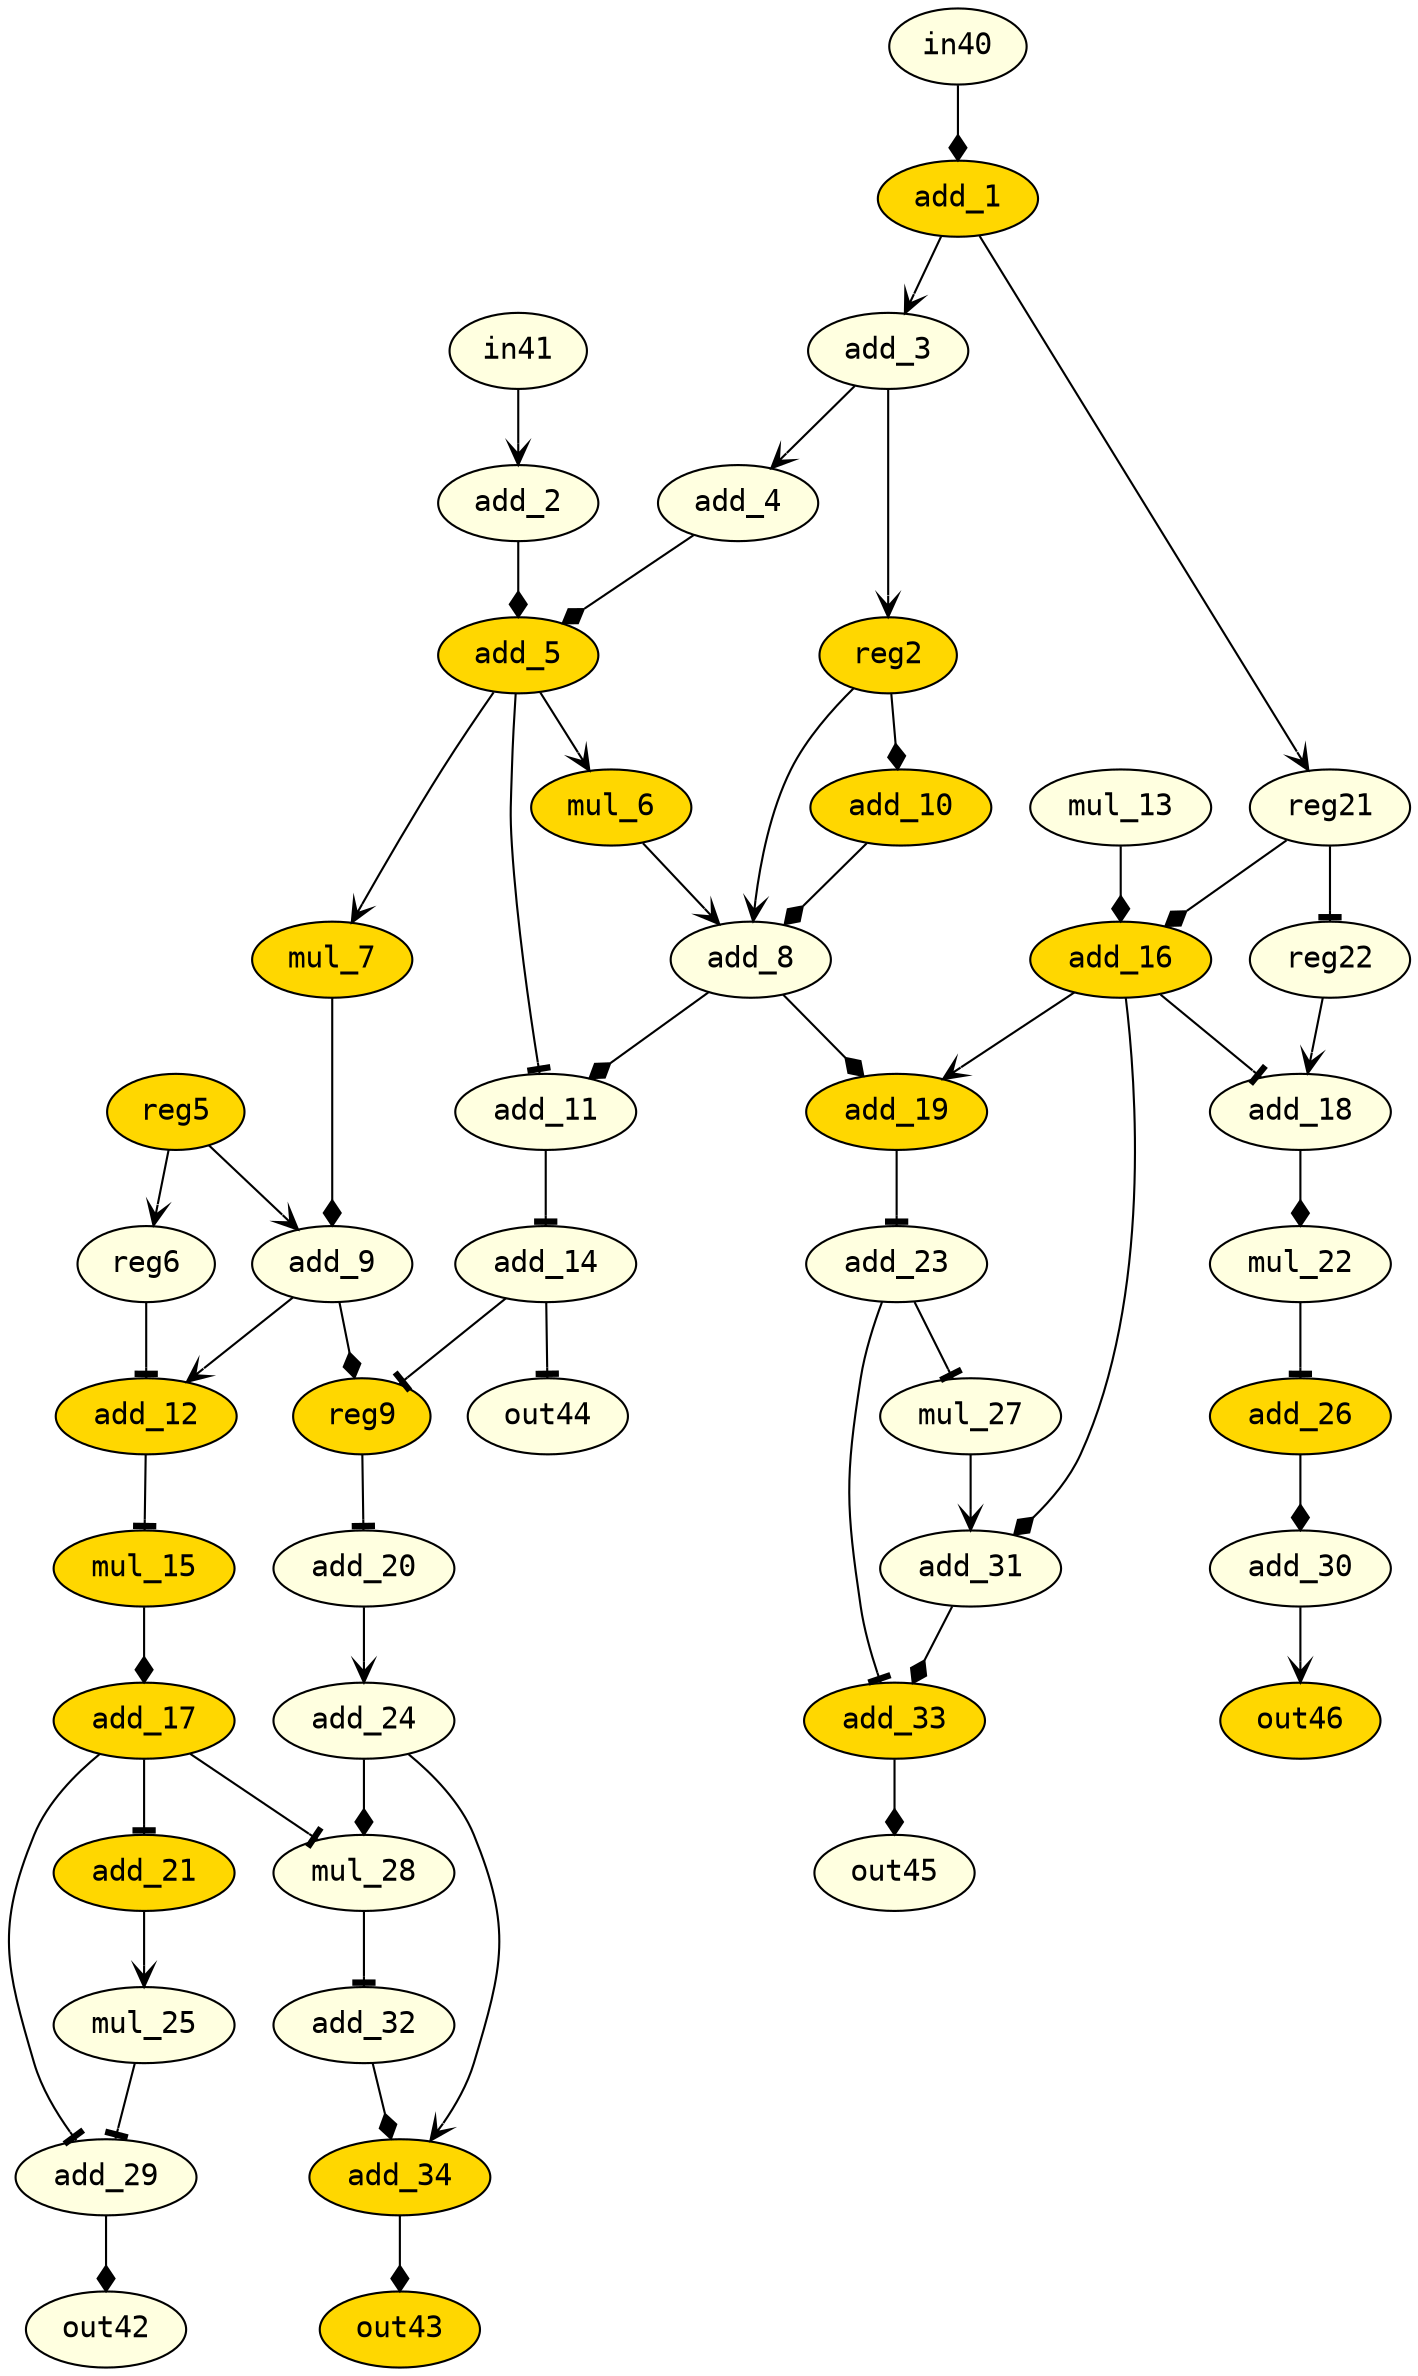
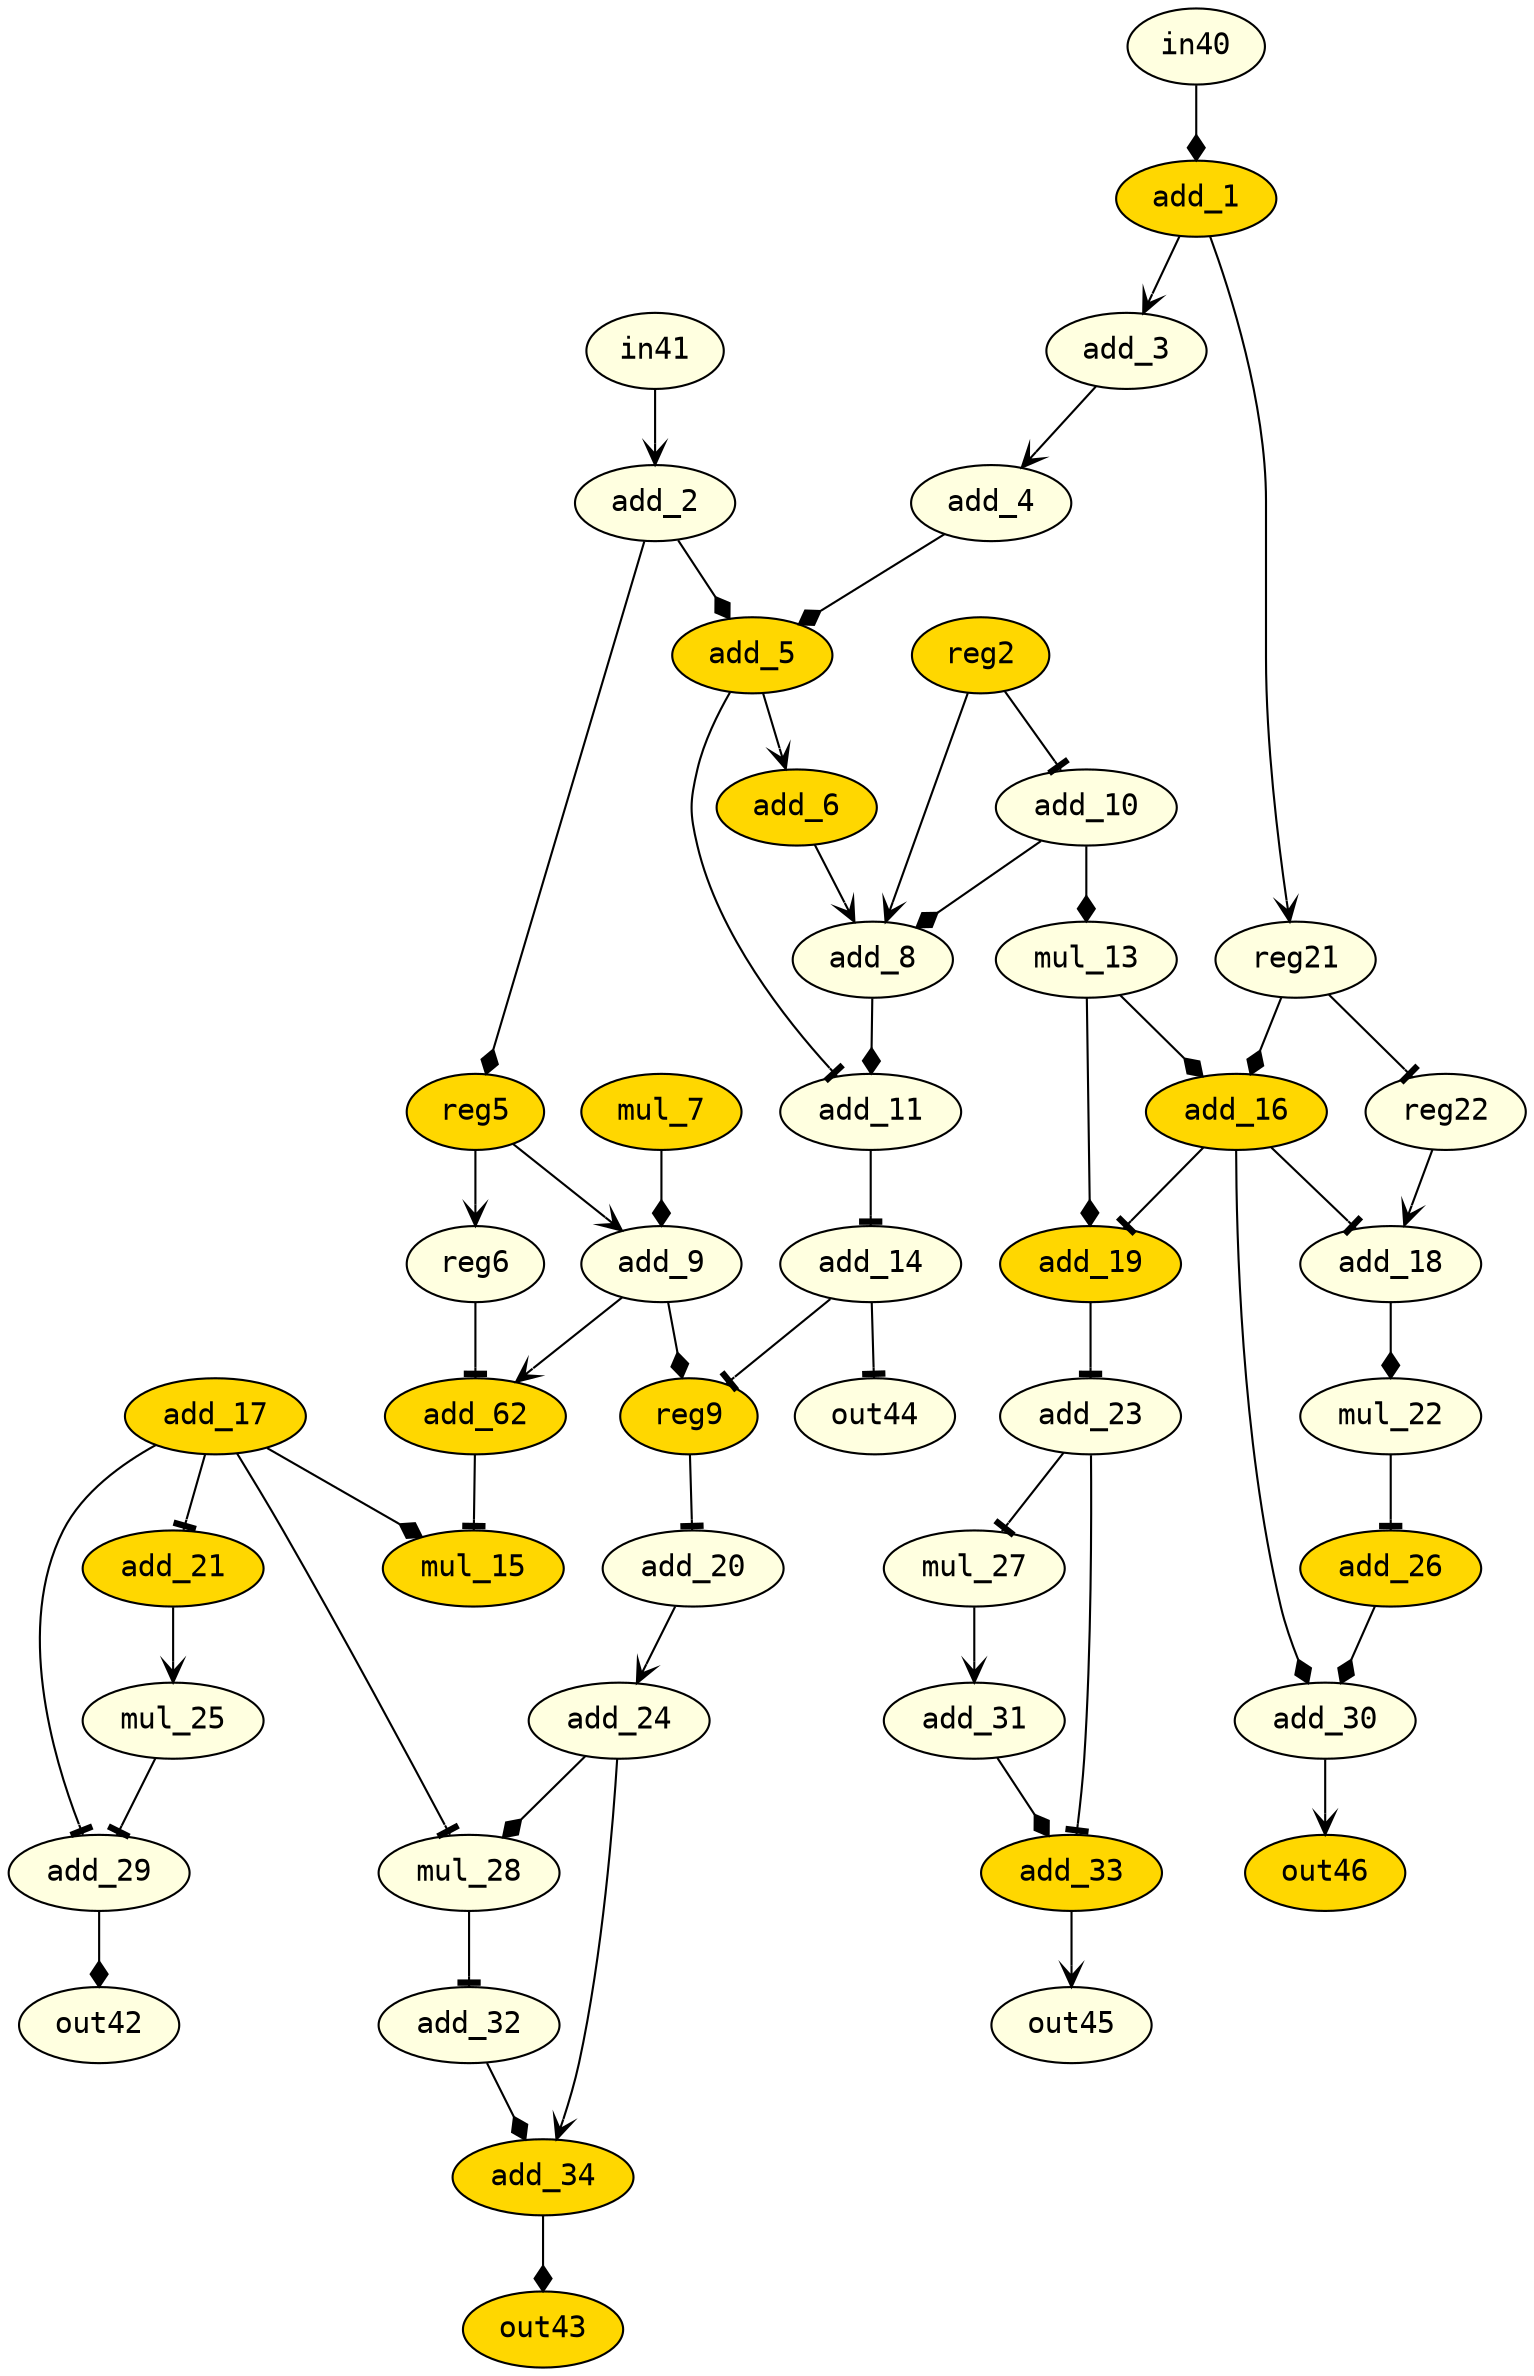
  digraph {
    fontname="DejaVu Sans Mono"
    node [fillcolor=lightyellow fontname="DejaVu Sans Mono" op=add style=filled]
    edge [arrowhead=diamond fontname="DejaVu Sans Mono" port=0 w=0]
    n1 [fillcolor=gold label=add_1 op=addi value=2]
    n2 [label=add_3 op=addi value=2]
    n3 [label=reg21 op=reg]
    n4 [label=add_4 op=addi value=2]
    n5 [fillcolor=gold label=reg2 op=reg]
    n6 [fillcolor=gold label=add_16]
    n7 [label=reg22 op=reg]
    n8 [label=add_2 op=addi value=2]
    n9 [fillcolor=gold label=add_5]
    n10 [fillcolor=gold label=reg5 op=reg]
-   n11 [fillcolor=gold label=mul_6 op=muli value=2]
+   n11 [fillcolor=gold label=add_6 op=muli value=2]
    n12 [fillcolor=gold label=mul_7 op=muli value=2]
    n13 [label=add_11]
    n14 [label=add_9]
    n15 [label=reg6 op=reg]
    n16 [label=add_8]
-   n17 [fillcolor=gold label=add_10]
+   n17 [label=add_10]
    n18 [label=add_14]
    n19 [fillcolor=gold label=add_19]
-   n20 [fillcolor=gold label=add_12]
+   n20 [fillcolor=gold label=add_62]
    n21 [fillcolor=gold label=reg9 op=reg]
    n22 [label=mul_13 op=muli value=2]
    n23 [label=add_23 op=addi value=2]
    n24 [fillcolor=gold label=mul_15 op=muli value=2]
    n25 [label=add_20]
    n26 [label=out44 op=out]
    n27 [fillcolor=gold label=add_17 op=addi value=2]
    n28 [label=add_18]
    n29 [label=add_30]
    n30 [fillcolor=gold label=add_21 op=addi value=2]
    n31 [label=add_29]
    n32 [label=mul_28 op=muli value=2]
    n33 [label=mul_22 op=muli value=2]
    n34 [fillcolor=gold label=out46 op=out]
    n35 [label=add_24 op=addi value=2]
    n36 [label=mul_25 op=muli value=2]
    n37 [label=out42 op=out]
    n38 [fillcolor=gold label=add_26 op=addi value=2]
    n39 [label=mul_27 op=muli value=2]
    n40 [fillcolor=gold label=add_33]
    n41 [fillcolor=gold label=add_34]
    n42 [label=add_31 op=addi value=2]
    n43 [label=out45 op=out]
    n44 [label=add_32 op=addi value=2]
    n45 [fillcolor=gold label=out43 op=out]
    n46 [label=in40 op=in]
    n47 [label=in41 op=in]
    n1 -> n2 [arrowhead=vee]
    n1 -> n3 [arrowhead=vee]
    n2 -> n4 [arrowhead=vee]
-   n2 -> n5 [arrowhead=vee]
    n3 -> n6
    n3 -> n7 [arrowhead=tee]
    n4 -> n9 [port=1]
    n5 -> n16 [arrowhead=vee]
-   n5 -> n17
-   n6 -> n19 [arrowhead=vee port=1]
+   n5 -> n17 [arrowhead=tee]
+   n6 -> n19 [arrowhead=tee port=1]
    n6 -> n28 [arrowhead=tee port=1]
-   n6 -> n42
+   n6 -> n29
    n7 -> n28 [arrowhead=vee]
    n8 -> n9
+   n8 -> n10
    n9 -> n11 [arrowhead=vee]
-   n9 -> n12 [arrowhead=vee]
    n9 -> n13 [arrowhead=tee]
    n10 -> n14 [arrowhead=vee]
    n10 -> n15 [arrowhead=vee]
    n11 -> n16 [arrowhead=vee port=1]
    n12 -> n14 [port=1]
    n13 -> n18 [arrowhead=tee port=1]
    n14 -> n20 [arrowhead=vee port=1]
    n14 -> n21
    n15 -> n20 [arrowhead=tee]
    n16 -> n13 [port=1]
-   n16 -> n19
+   n22 -> n19
    n17 -> n16 [port=1]
+   n17 -> n22
    n18 -> n21 [arrowhead=tee]
    n18 -> n26 [arrowhead=tee]
    n19 -> n23 [arrowhead=tee]
    n20 -> n24 [arrowhead=tee]
    n21 -> n25 [arrowhead=tee]
    n22 -> n6 [port=1]
    n23 -> n39 [arrowhead=tee]
    n23 -> n40 [arrowhead=tee]
-   n24 -> n27
+   n27 -> n24
    n25 -> n35 [arrowhead=vee]
    n27 -> n30 [arrowhead=tee]
    n27 -> n31 [arrowhead=tee]
    n27 -> n32 [arrowhead=tee port=1]
    n28 -> n33
    n29 -> n34 [arrowhead=vee]
    n30 -> n36 [arrowhead=vee]
    n31 -> n37
    n32 -> n44 [arrowhead=tee]
    n33 -> n38 [arrowhead=tee]
    n35 -> n32
    n35 -> n41 [arrowhead=vee]
    n36 -> n31 [arrowhead=tee port=1]
    n38 -> n29 [port=1]
    n39 -> n42 [arrowhead=vee]
-   n40 -> n43
+   n40 -> n43 [arrowhead=vee]
    n41 -> n45
    n42 -> n40 [port=1]
    n44 -> n41 [port=1]
    n46 -> n1
    n47 -> n8 [arrowhead=vee]
  }
